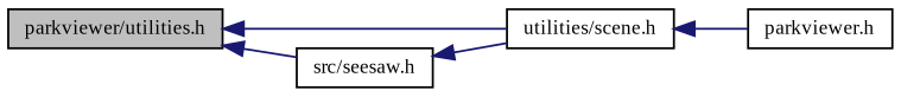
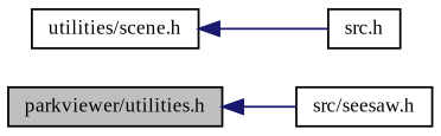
  digraph {
    fontname="Liberation Serif"
    rankdir=LR
    node [color=black fillcolor=white fontname="Liberation Serif" fontsize=10 shape=record style=filled]
    edge [color=midnightblue dir=back fontname="Liberation Serif" fontsize=10 labelfontname=Helvetica labelfontsize=10 style=solid]
    n1 [fillcolor=grey75 fontcolor=black height=0.2 label="parkviewer/utilities.h" width=0.4]
    n2 [height=0.2 label="utilities/scene.h" width=0.4]
    n3 [height=0.2 label="src/seesaw.h" width=0.4]
-   n4 [height=0.2 label="parkviewer.h" width=0.4]
-   n1 -> n2
+   n4 [height=0.2 label="src.h" width=0.4]
    n1 -> n3
    n2 -> n4
-   n3 -> n2
  }
